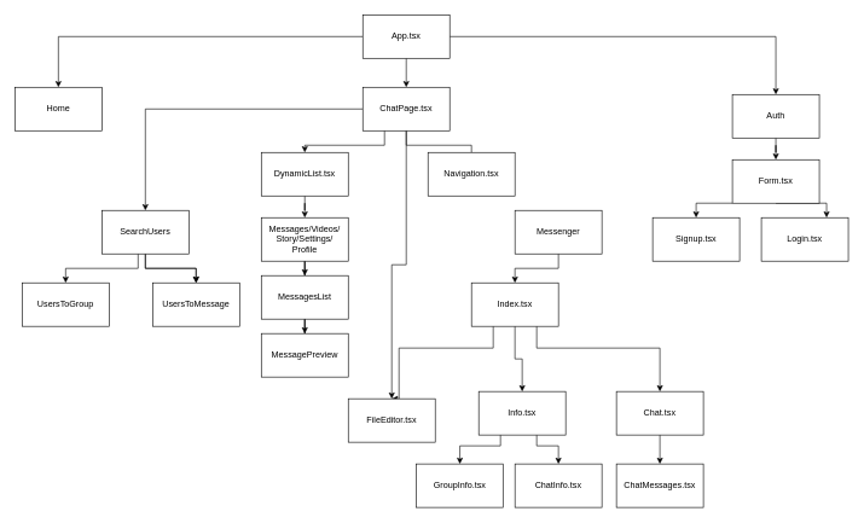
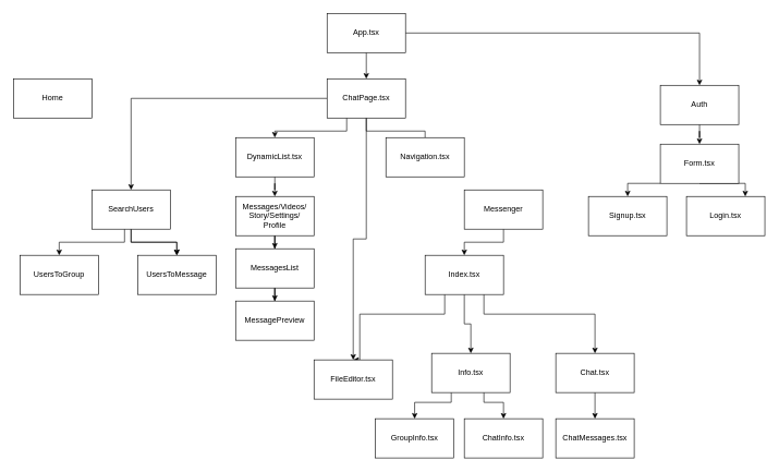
  <mxCell id="0" />
  <mxCell id="1" parent="0" />
  <mxCell id="2" style="edgeStyle=orthogonalEdgeStyle;rounded=0;orthogonalLoop=1;jettySize=auto;html=1;exitX=0.5;exitY=1;exitDx=0;exitDy=0;entryX=0.5;entryY=0;entryDx=0;entryDy=0;" parent="1" source="5" target="11" edge="1"><mxGeometry relative="1" as="geometry" /></mxCell>
  <mxCell id="3" style="edgeStyle=orthogonalEdgeStyle;rounded=0;orthogonalLoop=1;jettySize=auto;html=1;exitX=1;exitY=0.5;exitDx=0;exitDy=0;" parent="1" source="5" target="13" edge="1"><mxGeometry relative="1" as="geometry" /></mxCell>
- <mxCell id="4" style="edgeStyle=orthogonalEdgeStyle;rounded=0;orthogonalLoop=1;jettySize=auto;html=1;exitX=0;exitY=0.5;exitDx=0;exitDy=0;entryX=0.5;entryY=0;entryDx=0;entryDy=0;" parent="1" source="5" target="6" edge="1"><mxGeometry relative="1" as="geometry" /></mxCell>
  <mxCell id="5" value="App.tsx" style="rounded=0;whiteSpace=wrap;html=1;" parent="1" vertex="1"><mxGeometry x="500" y="20" width="120" height="60" as="geometry" /></mxCell>
  <mxCell id="6" value="Home" style="rounded=0;whiteSpace=wrap;html=1;" parent="1" vertex="1"><mxGeometry x="20" y="120" width="120" height="60" as="geometry" /></mxCell>
  <mxCell id="7" value="" style="edgeStyle=orthogonalEdgeStyle;rounded=0;orthogonalLoop=1;jettySize=auto;html=1;" parent="1" source="11" target="33" edge="1"><mxGeometry relative="1" as="geometry" /></mxCell>
  <mxCell id="8" style="edgeStyle=orthogonalEdgeStyle;rounded=0;orthogonalLoop=1;jettySize=auto;html=1;exitX=0.5;exitY=1;exitDx=0;exitDy=0;endArrow=none;" parent="1" source="11" target="14" edge="1"><mxGeometry relative="1" as="geometry"><Array as="points"><mxPoint x="560" y="200" /><mxPoint x="650" y="200" /></Array></mxGeometry></mxCell>
  <mxCell id="9" style="edgeStyle=orthogonalEdgeStyle;rounded=0;orthogonalLoop=1;jettySize=auto;html=1;exitX=0.25;exitY=1;exitDx=0;exitDy=0;" parent="1" source="11" target="16" edge="1"><mxGeometry relative="1" as="geometry"><Array as="points"><mxPoint x="530" y="200" /><mxPoint x="420" y="200" /></Array></mxGeometry></mxCell>
  <mxCell id="10" value="" style="edgeStyle=orthogonalEdgeStyle;rounded=0;orthogonalLoop=1;jettySize=auto;html=1;" parent="1" source="11" target="40" edge="1"><mxGeometry relative="1" as="geometry" /></mxCell>
  <mxCell id="11" value="ChatPage.tsx" style="rounded=0;whiteSpace=wrap;html=1;" parent="1" vertex="1"><mxGeometry x="500" y="120" width="120" height="60" as="geometry" /></mxCell>
  <mxCell id="12" value="" style="edgeStyle=orthogonalEdgeStyle;rounded=0;orthogonalLoop=1;jettySize=auto;html=1;" parent="1" source="13" target="45" edge="1"><mxGeometry relative="1" as="geometry" /></mxCell>
  <mxCell id="13" value="Auth" style="rounded=0;whiteSpace=wrap;html=1;" parent="1" vertex="1"><mxGeometry x="1010" y="130" width="120" height="60" as="geometry" /></mxCell>
  <mxCell id="14" value="Navigation.tsx" style="rounded=0;whiteSpace=wrap;html=1;" parent="1" vertex="1"><mxGeometry x="590" y="210" width="120" height="60" as="geometry" /></mxCell>
  <mxCell id="15" value="" style="edgeStyle=orthogonalEdgeStyle;rounded=0;orthogonalLoop=1;jettySize=auto;html=1;" parent="1" source="16" target="20" edge="1"><mxGeometry relative="1" as="geometry" /></mxCell>
  <mxCell id="16" value="DynamicList.tsx" style="rounded=0;whiteSpace=wrap;html=1;" parent="1" vertex="1"><mxGeometry x="360" y="210" width="120" height="60" as="geometry" /></mxCell>
  <mxCell id="17" value="" style="edgeStyle=orthogonalEdgeStyle;rounded=0;orthogonalLoop=1;jettySize=auto;html=1;" parent="1" source="18" target="27" edge="1"><mxGeometry relative="1" as="geometry" /></mxCell>
  <mxCell id="18" value="Messenger" style="whiteSpace=wrap;html=1;rounded=0;" parent="1" vertex="1"><mxGeometry x="710" y="290" width="120" height="60" as="geometry" /></mxCell>
  <mxCell id="19" value="" style="edgeStyle=orthogonalEdgeStyle;rounded=0;orthogonalLoop=1;jettySize=auto;html=1;" parent="1" source="20" target="22" edge="1"><mxGeometry relative="1" as="geometry" /></mxCell>
  <mxCell id="20" value="Messages/Videos/&lt;br&gt;Story/Settings/&lt;br&gt;Profile" style="whiteSpace=wrap;html=1;rounded=0;" parent="1" vertex="1"><mxGeometry x="360" y="300" width="120" height="60" as="geometry" /></mxCell>
  <mxCell id="21" value="" style="edgeStyle=orthogonalEdgeStyle;rounded=0;orthogonalLoop=1;jettySize=auto;html=1;" parent="1" source="22" target="23" edge="1"><mxGeometry relative="1" as="geometry" /></mxCell>
  <mxCell id="22" value="MessagesList" style="whiteSpace=wrap;html=1;rounded=0;" parent="1" vertex="1"><mxGeometry x="360" y="380" width="120" height="60" as="geometry" /></mxCell>
  <mxCell id="23" value="MessagePreview" style="whiteSpace=wrap;html=1;rounded=0;" parent="1" vertex="1"><mxGeometry x="360" y="460" width="120" height="60" as="geometry" /></mxCell>
  <mxCell id="24" value="" style="edgeStyle=orthogonalEdgeStyle;rounded=0;orthogonalLoop=1;jettySize=auto;html=1;" parent="1" source="27" target="29" edge="1"><mxGeometry relative="1" as="geometry"><Array as="points"><mxPoint x="740" y="480" /><mxPoint x="910" y="480" /></Array></mxGeometry></mxCell>
  <mxCell id="25" value="" style="edgeStyle=orthogonalEdgeStyle;rounded=0;orthogonalLoop=1;jettySize=auto;html=1;" parent="1" source="27" target="32" edge="1"><mxGeometry relative="1" as="geometry" /></mxCell>
  <mxCell id="26" style="edgeStyle=orthogonalEdgeStyle;rounded=0;orthogonalLoop=1;jettySize=auto;html=1;exitX=0.25;exitY=1;exitDx=0;exitDy=0;entryX=0.5;entryY=0;entryDx=0;entryDy=0;" parent="1" source="27" target="33" edge="1"><mxGeometry relative="1" as="geometry"><Array as="points"><mxPoint x="680" y="480" /><mxPoint x="550" y="480" /></Array></mxGeometry></mxCell>
  <mxCell id="27" value="Index.tsx" style="whiteSpace=wrap;html=1;rounded=0;" parent="1" vertex="1"><mxGeometry x="650" y="390" width="120" height="60" as="geometry" /></mxCell>
  <mxCell id="28" value="" style="edgeStyle=orthogonalEdgeStyle;rounded=0;orthogonalLoop=1;jettySize=auto;html=1;" parent="1" source="29" target="34" edge="1"><mxGeometry relative="1" as="geometry" /></mxCell>
  <mxCell id="29" value="Chat.tsx" style="whiteSpace=wrap;html=1;rounded=0;" parent="1" vertex="1"><mxGeometry x="850" y="540" width="120" height="60" as="geometry" /></mxCell>
  <mxCell id="30" value="" style="edgeStyle=orthogonalEdgeStyle;rounded=0;orthogonalLoop=1;jettySize=auto;html=1;" parent="1" source="32" target="35" edge="1"><mxGeometry relative="1" as="geometry"><Array as="points"><mxPoint x="740" y="615" /><mxPoint x="770" y="615" /></Array></mxGeometry></mxCell>
  <mxCell id="31" style="edgeStyle=orthogonalEdgeStyle;rounded=0;orthogonalLoop=1;jettySize=auto;html=1;exitX=0.25;exitY=1;exitDx=0;exitDy=0;" parent="1" source="32" target="36" edge="1"><mxGeometry relative="1" as="geometry"><Array as="points"><mxPoint x="690" y="615" /><mxPoint x="634" y="615" /></Array></mxGeometry></mxCell>
  <mxCell id="32" value="Info.tsx" style="whiteSpace=wrap;html=1;rounded=0;" parent="1" vertex="1"><mxGeometry x="660" y="540" width="120" height="60" as="geometry" /></mxCell>
  <mxCell id="33" value="FileEditor.tsx" style="whiteSpace=wrap;html=1;rounded=0;" parent="1" vertex="1"><mxGeometry x="480" y="550" width="120" height="60" as="geometry" /></mxCell>
  <mxCell id="34" value="ChatMessages.tsx" style="whiteSpace=wrap;html=1;rounded=0;" parent="1" vertex="1"><mxGeometry x="850" y="640" width="120" height="60" as="geometry" /></mxCell>
  <mxCell id="35" value="ChatInfo.tsx" style="whiteSpace=wrap;html=1;rounded=0;" parent="1" vertex="1"><mxGeometry x="710" y="640" width="120" height="60" as="geometry" /></mxCell>
  <mxCell id="36" value="GroupInfo.tsx" style="rounded=0;whiteSpace=wrap;html=1;" parent="1" vertex="1"><mxGeometry x="573.5" y="640" width="120" height="60" as="geometry" /></mxCell>
  <mxCell id="37" value="" style="edgeStyle=orthogonalEdgeStyle;rounded=0;orthogonalLoop=1;jettySize=auto;html=1;" parent="1" source="40" target="41" edge="1"><mxGeometry relative="1" as="geometry" /></mxCell>
  <mxCell id="38" value="" style="edgeStyle=orthogonalEdgeStyle;rounded=0;orthogonalLoop=1;jettySize=auto;html=1;" parent="1" source="40" target="41" edge="1"><mxGeometry relative="1" as="geometry" /></mxCell>
  <mxCell id="39" value="" style="edgeStyle=orthogonalEdgeStyle;rounded=0;orthogonalLoop=1;jettySize=auto;html=1;" parent="1" source="40" target="42" edge="1"><mxGeometry relative="1" as="geometry"><Array as="points"><mxPoint x="190" y="370" /><mxPoint x="90" y="370" /></Array></mxGeometry></mxCell>
  <mxCell id="40" value="SearchUsers" style="whiteSpace=wrap;html=1;rounded=0;" parent="1" vertex="1"><mxGeometry x="140" y="290" width="120" height="60" as="geometry" /></mxCell>
  <mxCell id="41" value="UsersToMessage" style="whiteSpace=wrap;html=1;rounded=0;" parent="1" vertex="1"><mxGeometry x="210" y="390" width="120" height="60" as="geometry" /></mxCell>
  <mxCell id="42" value="UsersToGroup" style="whiteSpace=wrap;html=1;rounded=0;" parent="1" vertex="1"><mxGeometry x="30" y="390" width="120" height="60" as="geometry" /></mxCell>
  <mxCell id="43" value="" style="edgeStyle=orthogonalEdgeStyle;rounded=0;orthogonalLoop=1;jettySize=auto;html=1;" parent="1" source="45" target="47" edge="1"><mxGeometry relative="1" as="geometry"><Array as="points"><mxPoint x="960" y="280" /></Array></mxGeometry></mxCell>
  <mxCell id="44" style="edgeStyle=orthogonalEdgeStyle;rounded=0;orthogonalLoop=1;jettySize=auto;html=1;exitX=0.5;exitY=1;exitDx=0;exitDy=0;entryX=0.75;entryY=0;entryDx=0;entryDy=0;" parent="1" source="45" target="46" edge="1"><mxGeometry relative="1" as="geometry"><Array as="points"><mxPoint x="1140" y="280" /></Array></mxGeometry></mxCell>
  <mxCell id="45" value="Form.tsx" style="whiteSpace=wrap;html=1;rounded=0;" parent="1" vertex="1"><mxGeometry x="1010" y="220" width="120" height="60" as="geometry" /></mxCell>
  <mxCell id="46" value="Login.tsx" style="whiteSpace=wrap;html=1;rounded=0;" parent="1" vertex="1"><mxGeometry x="1050" y="300" width="120" height="60" as="geometry" /></mxCell>
  <mxCell id="47" value="Signup.tsx" style="whiteSpace=wrap;html=1;rounded=0;" parent="1" vertex="1"><mxGeometry x="900" y="300" width="120" height="60" as="geometry" /></mxCell>
